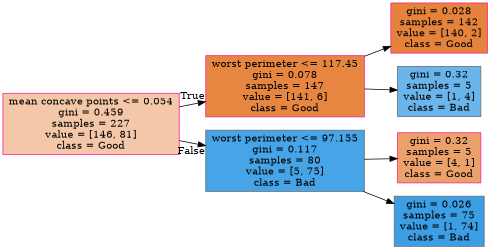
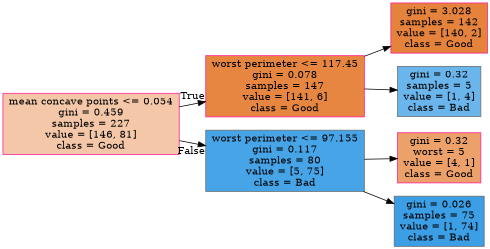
  digraph {
    rankdir=LR
    node [color=deeppink shape=box style=filled]
    n1 [fillcolor="#f3c7a7" label="mean concave points <= 0.054\ngini = 0.459\nsamples = 227\nvalue = [146, 81]\nclass = Good"]
    n2 [fillcolor="#e68641" label="worst perimeter <= 117.45\ngini = 0.078\nsamples = 147\nvalue = [141, 6]\nclass = Good"]
    n3 [color=gray40 fillcolor="#46a4e7" label="worst perimeter <= 97.155\ngini = 0.117\nsamples = 80\nvalue = [5, 75]\nclass = Bad"]
-   n4 [fillcolor="#e5833c" label="gini = 0.028\nsamples = 142\nvalue = [140, 2]\nclass = Good"]
+   n4 [fillcolor="#e5833c" label="gini = 3.028\nsamples = 142\nvalue = [140, 2]\nclass = Good"]
    n5 [color=gray40 fillcolor="#6ab6ec" label="gini = 0.32\nsamples = 5\nvalue = [1, 4]\nclass = Bad"]
-   n6 [fillcolor="#eca06a" label="gini = 0.32\nsamples = 5\nvalue = [4, 1]\nclass = Good"]
+   n6 [fillcolor="#eca06a" label="gini = 0.32\nworst = 5\nvalue = [4, 1]\nclass = Good"]
    n7 [color=gray40 fillcolor="#3c9ee5" label="gini = 0.026\nsamples = 75\nvalue = [1, 74]\nclass = Bad"]
    n1 -> n2 [headlabel=True labelangle=45 labeldistance=2.5]
    n1 -> n3 [headlabel=False labelangle=-45 labeldistance=2.5]
    n2 -> n4
    n2 -> n5
    n3 -> n6
    n3 -> n7
  }
